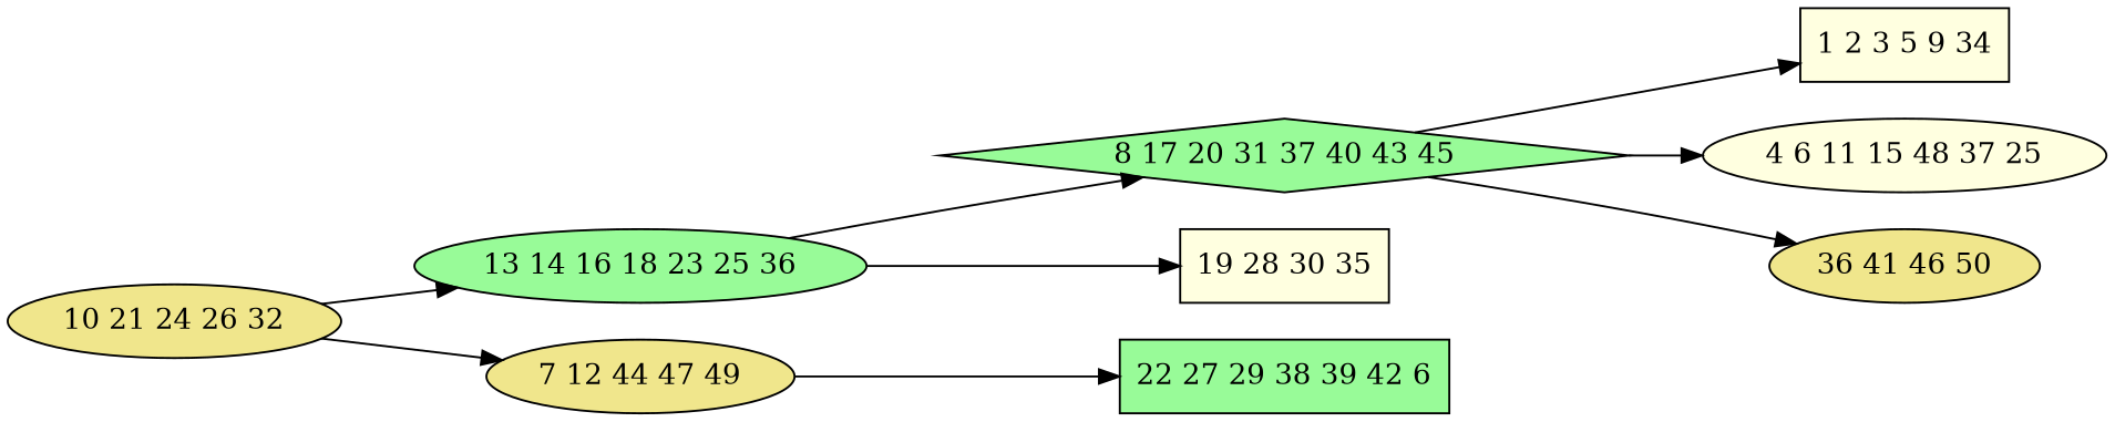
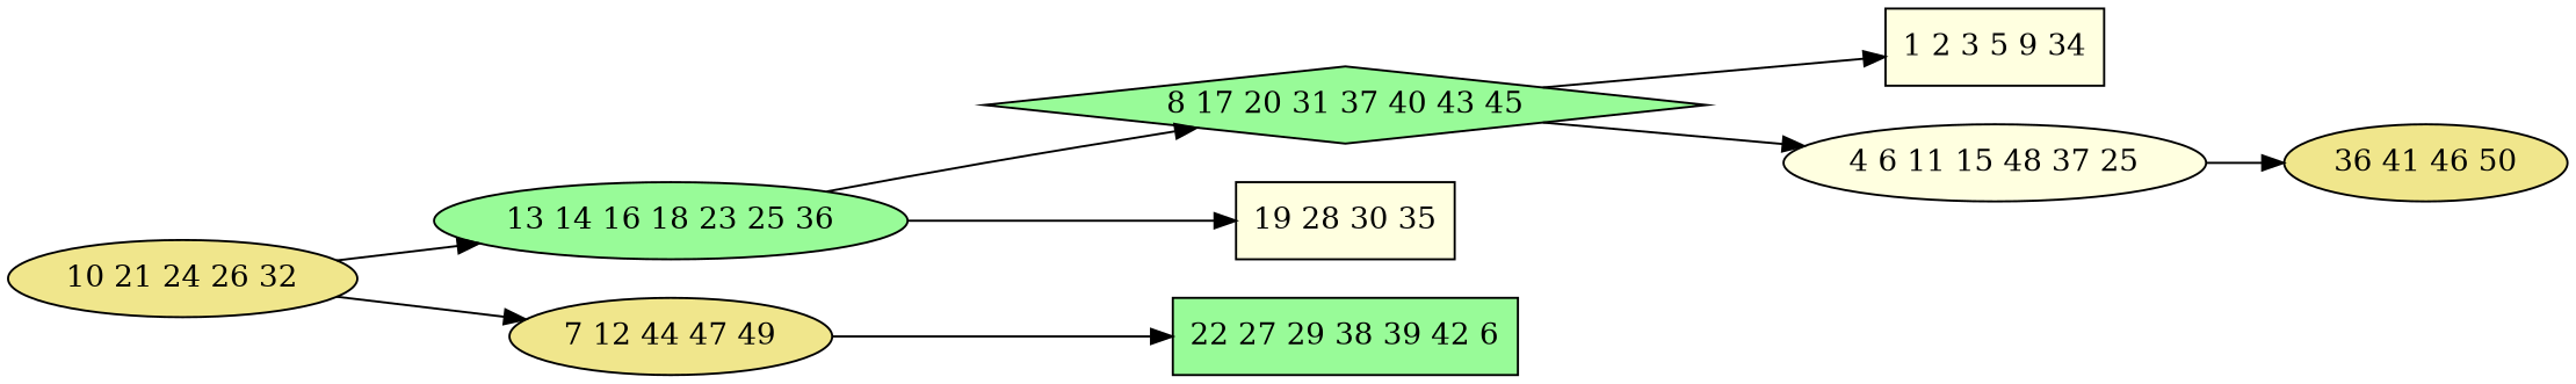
  digraph {
    rankdir=LR
    node [fillcolor=khaki shape=ellipse style=filled]
    n1 [label="10 21 24 26 32"]
    n2 [fillcolor=palegreen label="13 14 16 18 23 25 36"]
    n3 [label="7 12 44 47 49"]
    n4 [fillcolor=palegreen label="8 17 20 31 37 40 43 45" shape=diamond]
    n5 [fillcolor=lightyellow label="19 28 30 35" shape=box]
    n6 [fillcolor=palegreen label="22 27 29 38 39 42 6" shape=box]
    n7 [fillcolor=lightyellow label="1 2 3 5 9 34" shape=box]
    n8 [fillcolor=lightyellow label="4 6 11 15 48 37 25"]
    n9 [label="36 41 46 50"]
    n1 -> n2
    n1 -> n3
    n2 -> n4
    n2 -> n5
    n3 -> n6
    n4 -> n7
    n4 -> n8
-   n4 -> n9
+   n8 -> n9
  }
